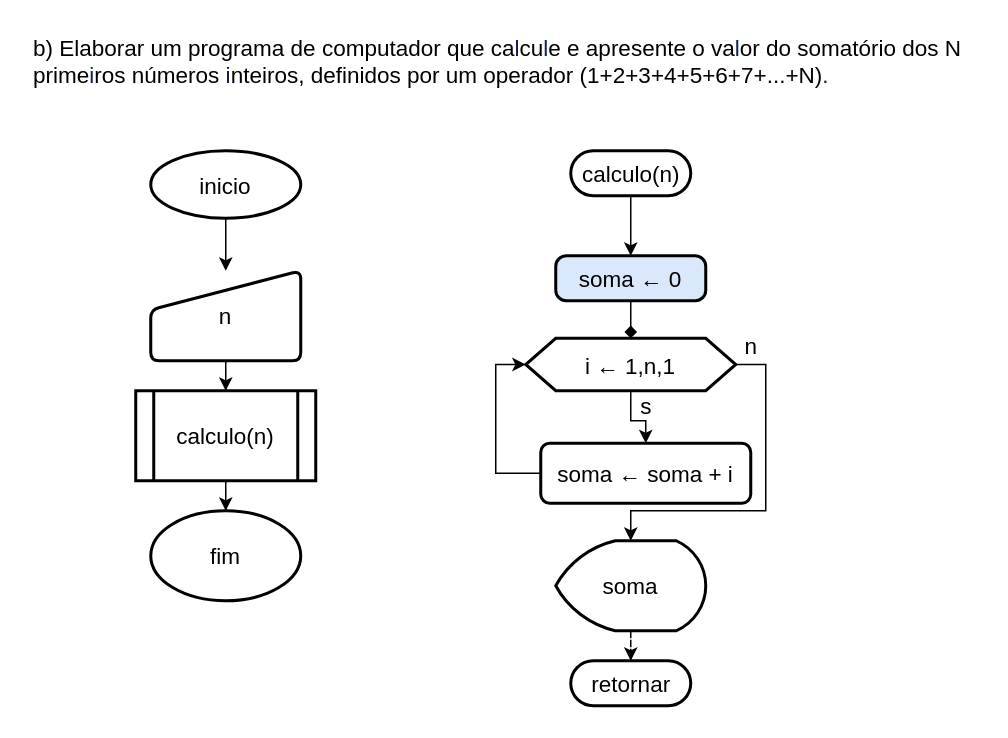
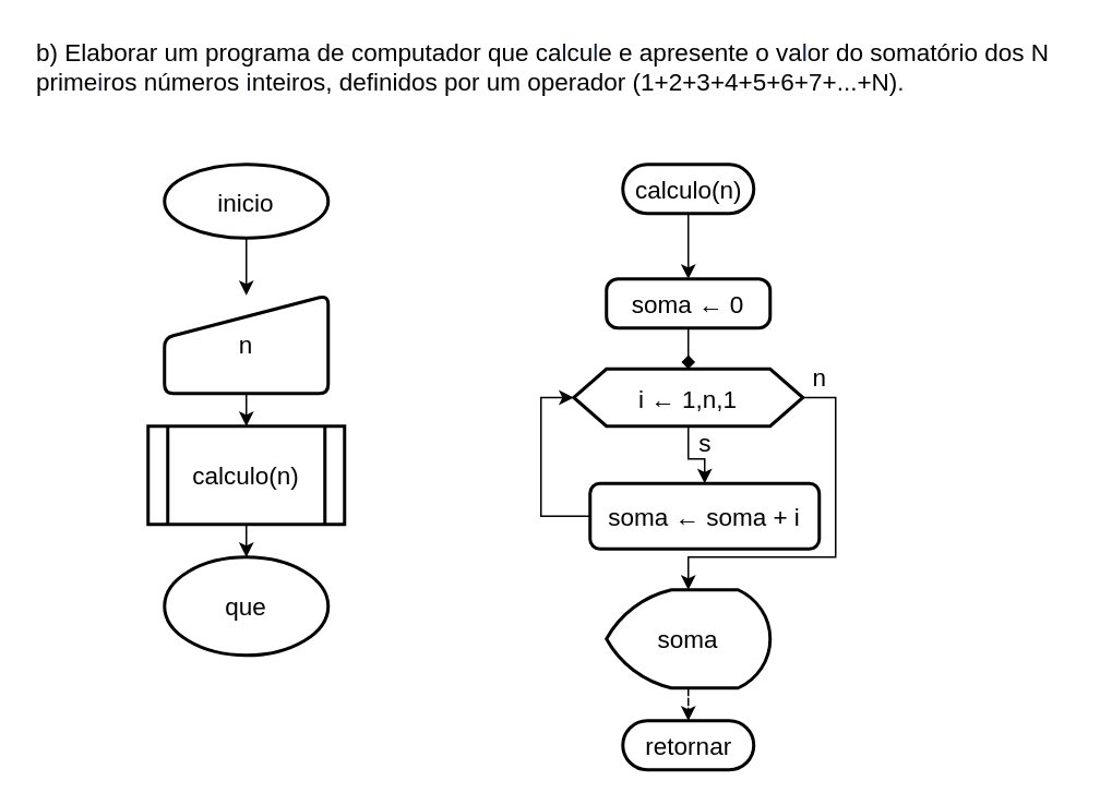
  <mxCell id="0" />
  <mxCell id="1" parent="0" />
  <mxCell id="2" value="&lt;span class=&quot;fontstyle0&quot; style=&quot;font-size: 15px;&quot;&gt;b) Elaborar um programa de computador que ca&lt;/span&gt;&lt;span style=&quot;color: rgb(16, 32, 70); font-size: 15px;&quot; class=&quot;fontstyle0&quot;&gt;l&lt;/span&gt;&lt;span class=&quot;fontstyle0&quot; style=&quot;font-size: 15px;&quot;&gt;cu&lt;/span&gt;&lt;span style=&quot;color: rgb(16, 32, 70); font-size: 15px;&quot; class=&quot;fontstyle0&quot;&gt;l&lt;/span&gt;&lt;span class=&quot;fontstyle0&quot; style=&quot;font-size: 15px;&quot;&gt;e e apresente o va&lt;/span&gt;&lt;span style=&quot;color: rgb(16, 32, 70); font-size: 15px;&quot; class=&quot;fontstyle0&quot;&gt;l&lt;/span&gt;&lt;span class=&quot;fontstyle0&quot; style=&quot;font-size: 15px;&quot;&gt;or do somatório dos N&lt;br style=&quot;font-size: 15px;&quot;&gt;prime&lt;/span&gt;&lt;span style=&quot;color: rgb(16, 32, 70); font-size: 15px;&quot; class=&quot;fontstyle0&quot;&gt;i&lt;/span&gt;&lt;span class=&quot;fontstyle0&quot; style=&quot;font-size: 15px;&quot;&gt;ros números &lt;/span&gt;&lt;span style=&quot;color: rgb(16, 32, 70); font-size: 15px;&quot; class=&quot;fontstyle0&quot;&gt;i&lt;/span&gt;&lt;span class=&quot;fontstyle0&quot; style=&quot;font-size: 15px;&quot;&gt;nteiros, definidos por um operador (1+2+3+4+5+6+7+...+N)&lt;/span&gt;&lt;span style=&quot;color: rgb(16, 32, 70); font-size: 15px;&quot; class=&quot;fontstyle0&quot;&gt;.&lt;/span&gt; &lt;br style=&quot;font-size: 15px;&quot;&gt;" style="text;html=1;align=left;verticalAlign=middle;resizable=0;points=[];autosize=1;strokeColor=none;fillColor=none;fontSize=15;" vertex="1" parent="1"><mxGeometry width="630" height="40" as="geometry" x="20" y="20" /></mxCell>
  <mxCell id="3" value="" style="edgeStyle=orthogonalEdgeStyle;rounded=0;orthogonalLoop=1;jettySize=auto;html=1;fontSize=15;" edge="1" parent="1" source="4" target="11"><mxGeometry relative="1" as="geometry" /></mxCell>
  <mxCell id="4" value="calculo(n)" style="html=1;dashed=0;whitespace=wrap;shape=mxgraph.dfd.start;fontSize=15;strokeWidth=2;" vertex="1" parent="1"><mxGeometry x="380" y="100" width="80" height="30" as="geometry" /></mxCell>
  <mxCell id="5" value="" style="edgeStyle=orthogonalEdgeStyle;rounded=0;orthogonalLoop=1;jettySize=auto;html=1;fontSize=15;" edge="1" parent="1" source="7" target="9"><mxGeometry relative="1" as="geometry" /></mxCell>
  <mxCell id="6" style="edgeStyle=orthogonalEdgeStyle;rounded=0;orthogonalLoop=1;jettySize=auto;html=1;exitX=1;exitY=0.5;exitDx=0;exitDy=0;fontSize=15;" edge="1" parent="1" source="7" target="14"><mxGeometry relative="1" as="geometry"><Array as="points"><mxPoint x="510" y="243" /><mxPoint x="510" y="340" /><mxPoint x="420" y="340" /></Array></mxGeometry></mxCell>
  <mxCell id="7" value="i ← 1,n,1" style="shape=hexagon;perimeter=hexagonPerimeter2;whiteSpace=wrap;html=1;fixedSize=1;fontSize=15;dashed=0;strokeWidth=2;" vertex="1" parent="1"><mxGeometry x="350" y="225" width="140" height="35" as="geometry" /></mxCell>
  <mxCell id="8" style="edgeStyle=orthogonalEdgeStyle;rounded=0;orthogonalLoop=1;jettySize=auto;html=1;exitX=0;exitY=0.5;exitDx=0;exitDy=0;entryX=0;entryY=0.5;entryDx=0;entryDy=0;fontSize=15;" edge="1" parent="1" source="9" target="7"><mxGeometry relative="1" as="geometry" /></mxCell>
  <mxCell id="9" value="soma ← soma + i" style="rounded=1;whiteSpace=wrap;html=1;fontSize=15;dashed=0;strokeWidth=2;" vertex="1" parent="1"><mxGeometry x="360" y="295" width="140" height="40" as="geometry" /></mxCell>
  <mxCell id="10" value="" style="edgeStyle=orthogonalEdgeStyle;rounded=0;orthogonalLoop=1;jettySize=auto;html=1;fontSize=15;endArrow=diamond;" edge="1" parent="1" source="11" target="7"><mxGeometry relative="1" as="geometry" /></mxCell>
- <mxCell id="11" value="soma ← 0" style="rounded=1;whiteSpace=wrap;html=1;absoluteArcSize=1;arcSize=14;strokeWidth=2;fontSize=15;fillColor=#dae8fc;" vertex="1" parent="1"><mxGeometry x="370" y="170" width="100" height="30" as="geometry" /></mxCell>
+ <mxCell id="11" value="soma ← 0" style="rounded=1;whiteSpace=wrap;html=1;absoluteArcSize=1;arcSize=14;strokeWidth=2;fontSize=15;" vertex="1" parent="1"><mxGeometry x="370" y="170" width="100" height="30" as="geometry" /></mxCell>
  <mxCell id="12" value="s" style="text;html=1;align=center;verticalAlign=middle;resizable=0;points=[];autosize=1;strokeColor=none;fillColor=none;fontSize=15;" vertex="1" parent="1"><mxGeometry x="420" y="260" width="20" height="20" as="geometry" /></mxCell>
  <mxCell id="13" value="" style="edgeStyle=orthogonalEdgeStyle;rounded=0;orthogonalLoop=1;jettySize=auto;html=1;fontSize=15;dashed=1;" edge="1" parent="1" source="14" target="16"><mxGeometry relative="1" as="geometry" /></mxCell>
  <mxCell id="14" value="soma" style="strokeWidth=2;html=1;shape=mxgraph.flowchart.display;whiteSpace=wrap;fontSize=15;" vertex="1" parent="1"><mxGeometry x="370" y="360" width="100" height="60" as="geometry" /></mxCell>
  <mxCell id="15" value="n" style="text;html=1;align=center;verticalAlign=middle;resizable=0;points=[];autosize=1;strokeColor=none;fillColor=none;fontSize=15;" vertex="1" parent="1"><mxGeometry x="490" y="220" width="20" height="20" as="geometry" /></mxCell>
  <mxCell id="16" value="retornar" style="html=1;dashed=0;whitespace=wrap;shape=mxgraph.dfd.start;fontSize=15;strokeWidth=2;" vertex="1" parent="1"><mxGeometry x="380" y="440" width="80" height="30" as="geometry" /></mxCell>
  <mxCell id="17" value="" style="edgeStyle=orthogonalEdgeStyle;rounded=0;orthogonalLoop=1;jettySize=auto;html=1;fontSize=15;" edge="1" parent="1" source="18" target="21"><mxGeometry relative="1" as="geometry" /></mxCell>
  <mxCell id="18" value="inicio" style="strokeWidth=2;html=1;shape=mxgraph.flowchart.start_1;whiteSpace=wrap;fontSize=15;" vertex="1" parent="1"><mxGeometry x="100" y="100" width="100" height="45" as="geometry" /></mxCell>
- <mxCell id="19" value="fim" style="strokeWidth=2;html=1;shape=mxgraph.flowchart.start_1;whiteSpace=wrap;fontSize=15;" vertex="1" parent="1"><mxGeometry x="100" y="340" width="100" height="60" as="geometry" /></mxCell>
+ <mxCell id="19" value="que" style="strokeWidth=2;html=1;shape=mxgraph.flowchart.start_1;whiteSpace=wrap;fontSize=15;" vertex="1" parent="1"><mxGeometry x="100" y="340" width="100" height="60" as="geometry" /></mxCell>
  <mxCell id="20" value="" style="edgeStyle=orthogonalEdgeStyle;rounded=0;orthogonalLoop=1;jettySize=auto;html=1;fontSize=15;" edge="1" parent="1" source="21" target="23"><mxGeometry relative="1" as="geometry" /></mxCell>
  <mxCell id="21" value="n" style="html=1;strokeWidth=2;shape=manualInput;whiteSpace=wrap;rounded=1;size=26;arcSize=11;fontSize=15;" vertex="1" parent="1"><mxGeometry x="100" y="180" width="100" height="60" as="geometry" /></mxCell>
  <mxCell id="22" value="" style="edgeStyle=orthogonalEdgeStyle;rounded=0;orthogonalLoop=1;jettySize=auto;html=1;fontSize=15;" edge="1" parent="1" source="23" target="19"><mxGeometry relative="1" as="geometry" /></mxCell>
  <mxCell id="23" value="calculo(n)" style="shape=process;whiteSpace=wrap;html=1;backgroundOutline=1;fontSize=15;strokeWidth=2;rounded=1;arcSize=0;" vertex="1" parent="1"><mxGeometry x="90" y="260" width="120" height="60" as="geometry" /></mxCell>
